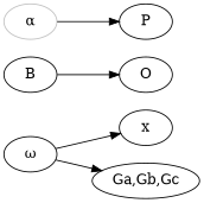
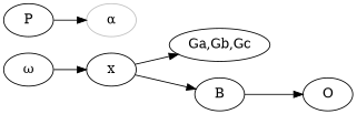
  digraph {
    rankdir=LR
    n1 [label="ω"]
    n2 [label=x]
    n3 [label="Ga,Gb,Gc"]
    B
    n5 [color=grey label="α"]
    P
    O
    n1 -> n2
-   n1 -> n3
+   n2 -> n3
+   n2 -> B
    B -> O
-   n5 -> P
+   P -> n5
  }
